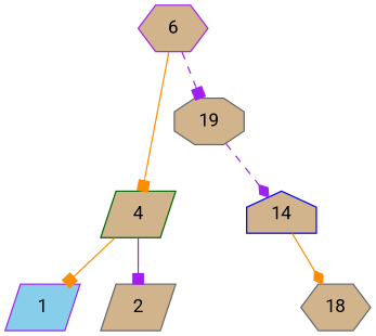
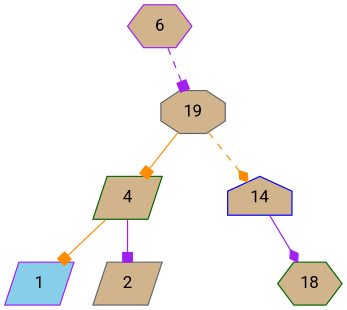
  digraph {
    fontname=Roboto
    node [fontname=Roboto style=filled color=purple fillcolor=tan shape=parallelogram]
    edge [arrowhead=box color=darkorange fontname=Roboto style=solid]
    none [style=invisible color="" fillcolor="" shape=""]
    6 [shape=hexagon]
    4 [color=darkgreen]
    n4 [color=gray40 label=19 shape=octagon]
    1 [fillcolor=skyblue]
    n6 [color=gray40 label=2]
    14 [color=blue shape=house]
-   18 [color=gray40 shape=hexagon]
-   6 -> 4
+   18 [color=darkgreen shape=hexagon]
+   n4 -> 4
    6 -> n4 [color=purple style=dashed]
    4 -> 1
    4 -> n6 [color=purple]
    n4 -> none [arrowhead=none style=invisible color=""]
-   n4 -> 14 [arrowhead=diamond color=purple style=dashed]
+   n4 -> 14 [arrowhead=diamond style=dashed]
    14 -> none [arrowhead=none style=invisible color=""]
-   14 -> 18 [arrowhead=diamond]
+   14 -> 18 [arrowhead=diamond color=purple]
  }
